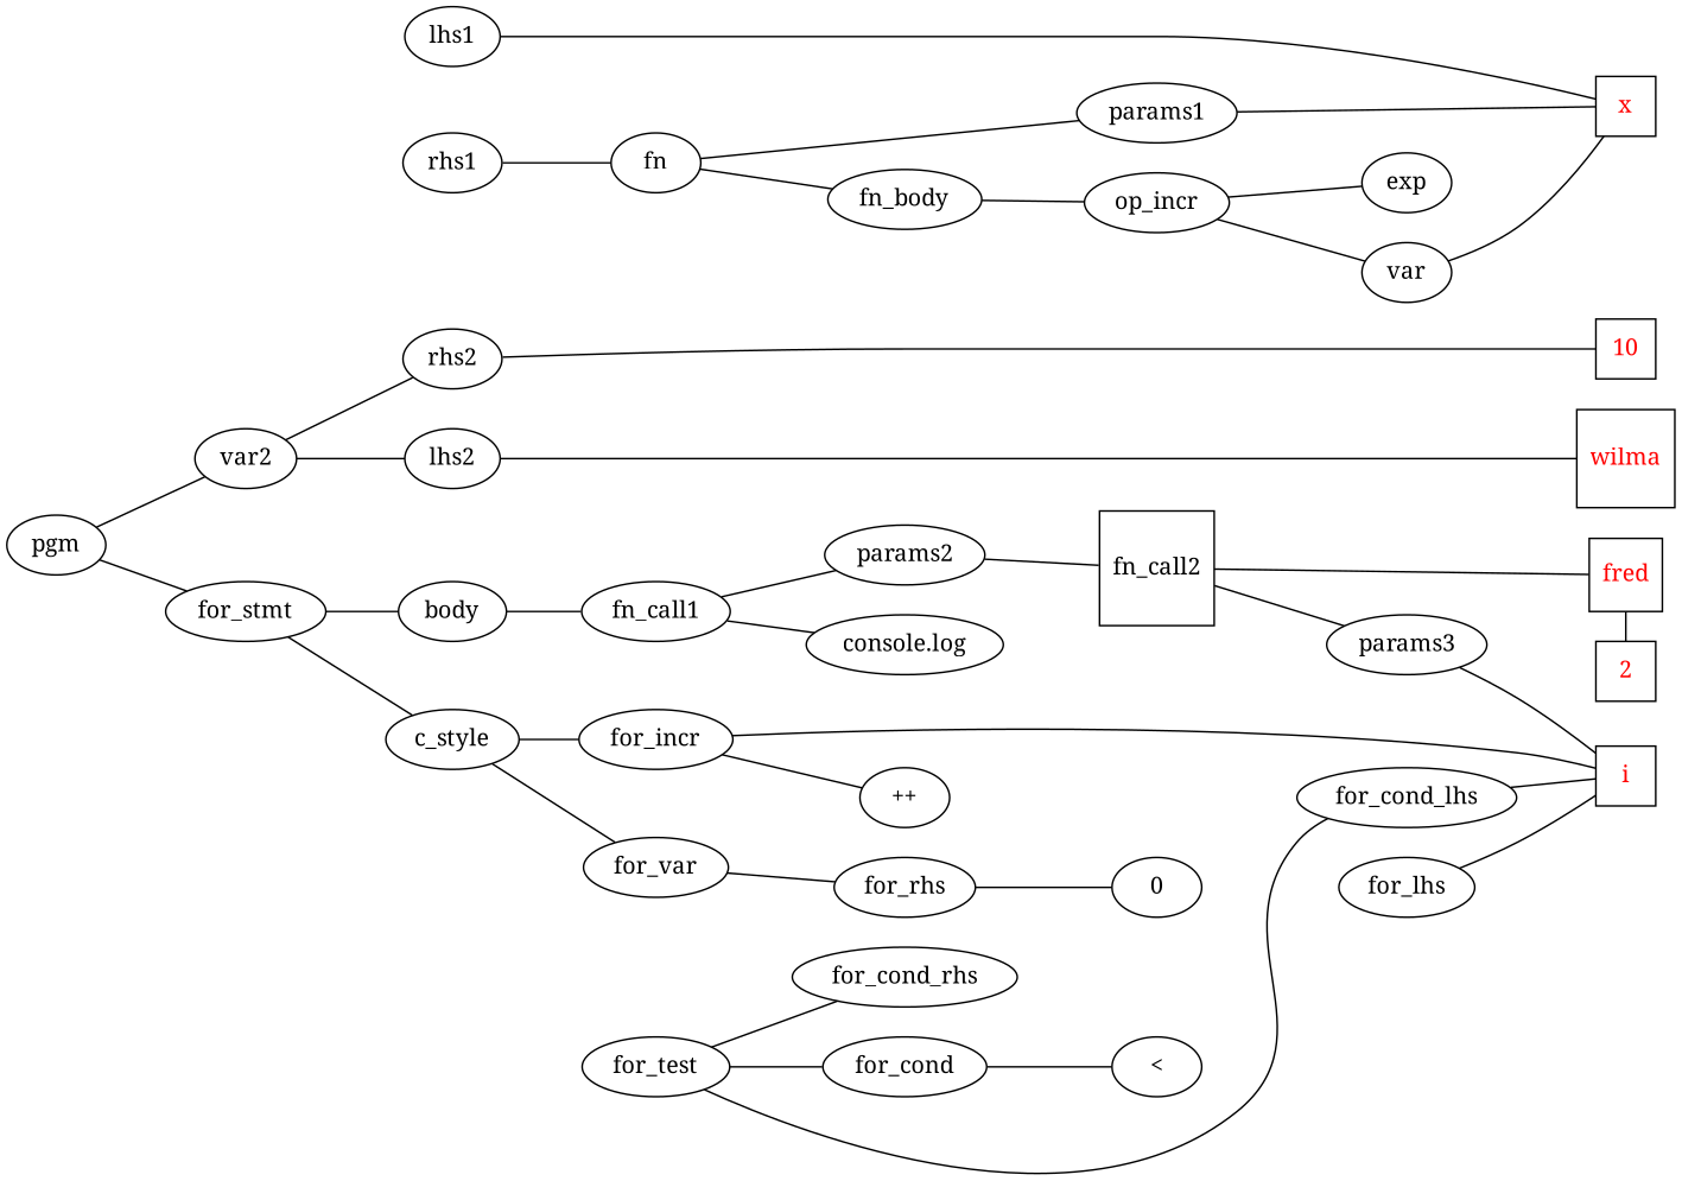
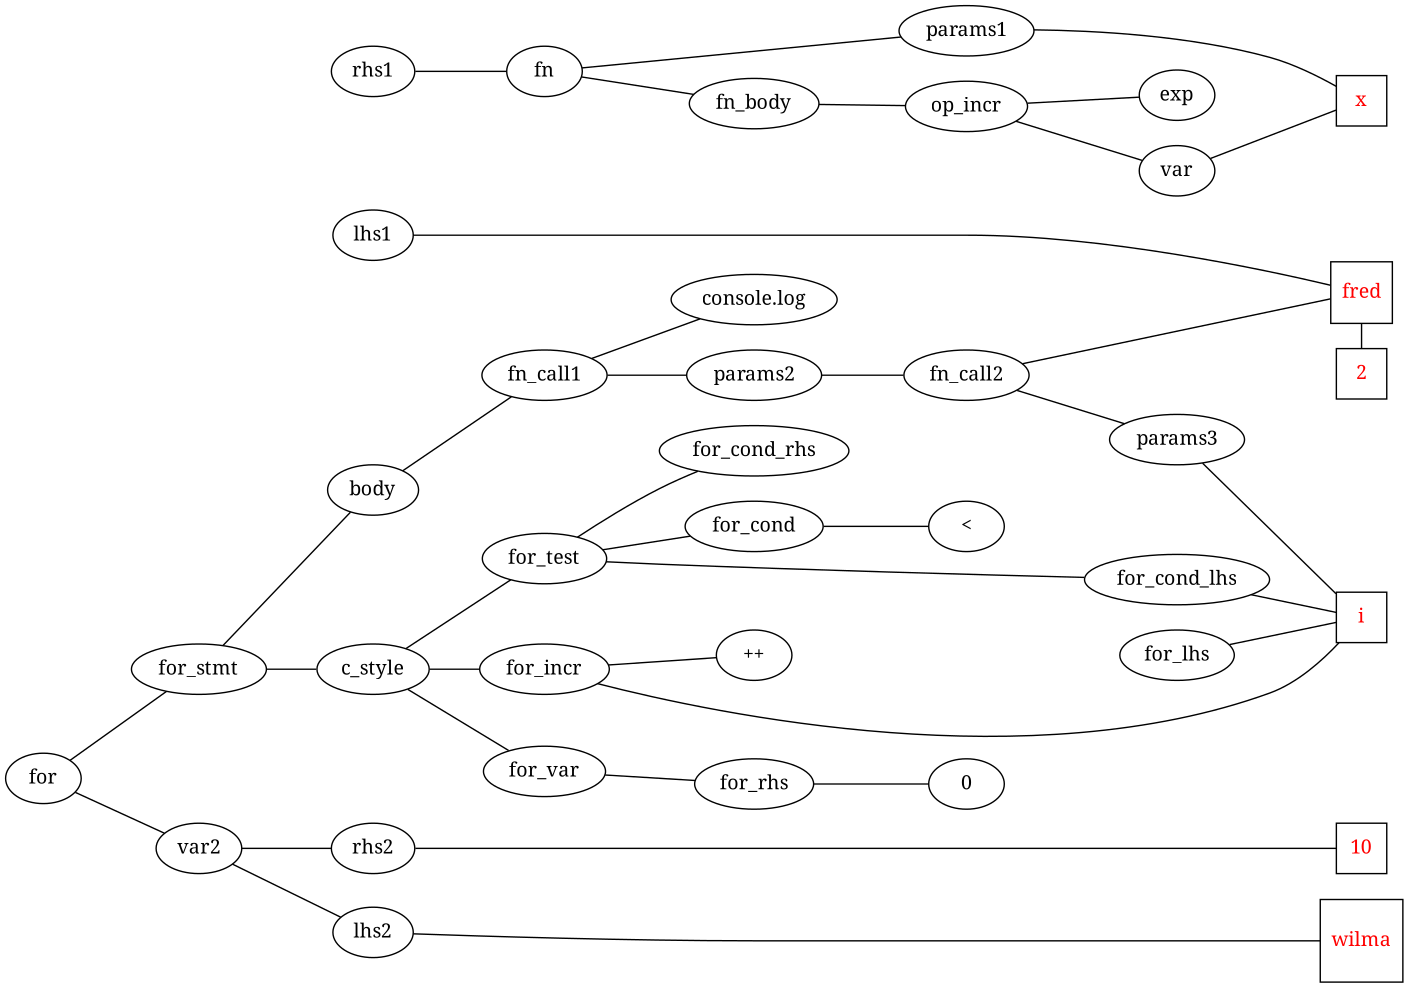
  graph {
    fontname="Noto Serif"
    rankdir=LR
    node [fontname="Noto Serif"]
    edge [fontname="Noto Serif"]
    fred [fontcolor=red shape=square]
    wilma [fontcolor=red shape=square]
    i [fontcolor=red shape=square]
    x [fontcolor=red shape=square]
    2 [fontcolor=red shape=square]
    10 [fontcolor=red shape=square]
    var2
    for_stmt
    rhs1
    lhs1
    rhs2
    lhs2
    body
    c_style
    fn
    fn_call1
    for_incr
    for_var
    for_test
    params1
    fn_body
    params2
    "console.log"
    "++"
    for_rhs
    for_cond_rhs
    for_cond
    for_cond_lhs
    n29 [label=op_incr]
-   fn_call2 [shape=square]
+   fn_call2
    0
    for_lhs
    "<"
-   pgm
+   pgm [label=for]
    exp
    var
    params3
    subgraph sub_1 {
      rank=same
      fred
      wilma
      i
      x
      2
      10
    }
    subgraph sub_2 {
      rank=same
      var2
      for_stmt
    }
    subgraph sub_3 {
      rank=same
      rhs1
      lhs1
      rhs2
      lhs2
      body
      c_style
    }
    subgraph sub_4 {
      rank=same
      fn
      fn_call1
      for_incr
      for_var
      for_test
    }
    fred -- 2
    var2 -- rhs2
    var2 -- lhs2
    for_stmt -- body
    for_stmt -- c_style
    rhs1 -- fn
-   lhs1 -- x
+   lhs1 -- fred
    rhs2 -- 10
    lhs2 -- wilma
    body -- fn_call1
    c_style -- for_incr
    c_style -- for_var
+   c_style -- for_test
    fn -- params1
    fn -- fn_body
    fn_call1 -- params2
    fn_call1 -- "console.log"
    for_incr -- i
    for_incr -- "++"
    for_var -- for_rhs
    for_test -- for_cond_rhs
    for_test -- for_cond
    for_test -- for_cond_lhs
    params1 -- x
    fn_body -- n29
    params2 -- fn_call2
    for_rhs -- 0
    for_cond -- "<"
    for_cond_lhs -- i
    n29 -- exp
    n29 -- var
    fn_call2 -- fred
    fn_call2 -- params3
    for_lhs -- i
    pgm -- var2
    pgm -- for_stmt
    var -- x
    params3 -- i
  }
